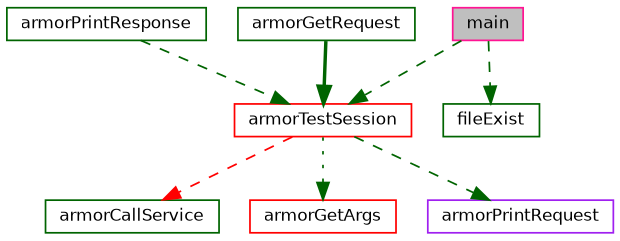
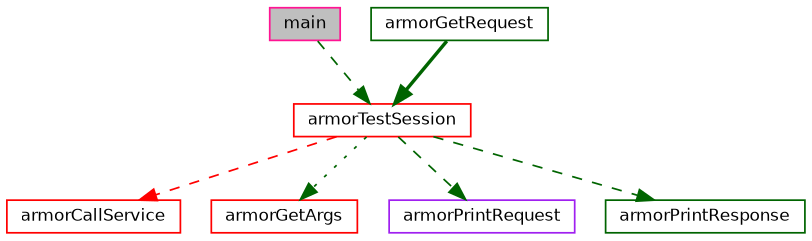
  digraph {
    rankdir=TB
    node [color=darkgreen fillcolor=white fontname=Helvetica fontsize=10 shape=record style=filled]
    edge [color=darkgreen fontname=Helvetica fontsize=10 labelfontname=Helvetica labelfontsize=10 style=dashed]
    n1 [color=deeppink fillcolor=grey75 fontcolor=black height=0.2 label=main width=0.4]
    n2 [color=red height=0.2 label=armorTestSession width=0.4]
-   n3 [height=0.2 label=fileExist width=0.4]
-   n4 [height=0.2 label=armorCallService width=0.4]
+   n4 [color=red height=0.2 label=armorCallService width=0.4]
    n5 [color=red height=0.2 label=armorGetArgs width=0.4]
    n6 [color=purple height=0.2 label=armorPrintRequest width=0.4]
    n7 [height=0.2 label=armorPrintResponse width=0.4]
    n8 [height=0.2 label=armorGetRequest width=0.4]
    n1 -> n2
-   n1 -> n3
    n2 -> n4 [color=red]
    n2 -> n5 [style=dotted]
    n2 -> n6
-   n7 -> n2
+   n2 -> n7
    n8 -> n2 [style=bold]
  }
